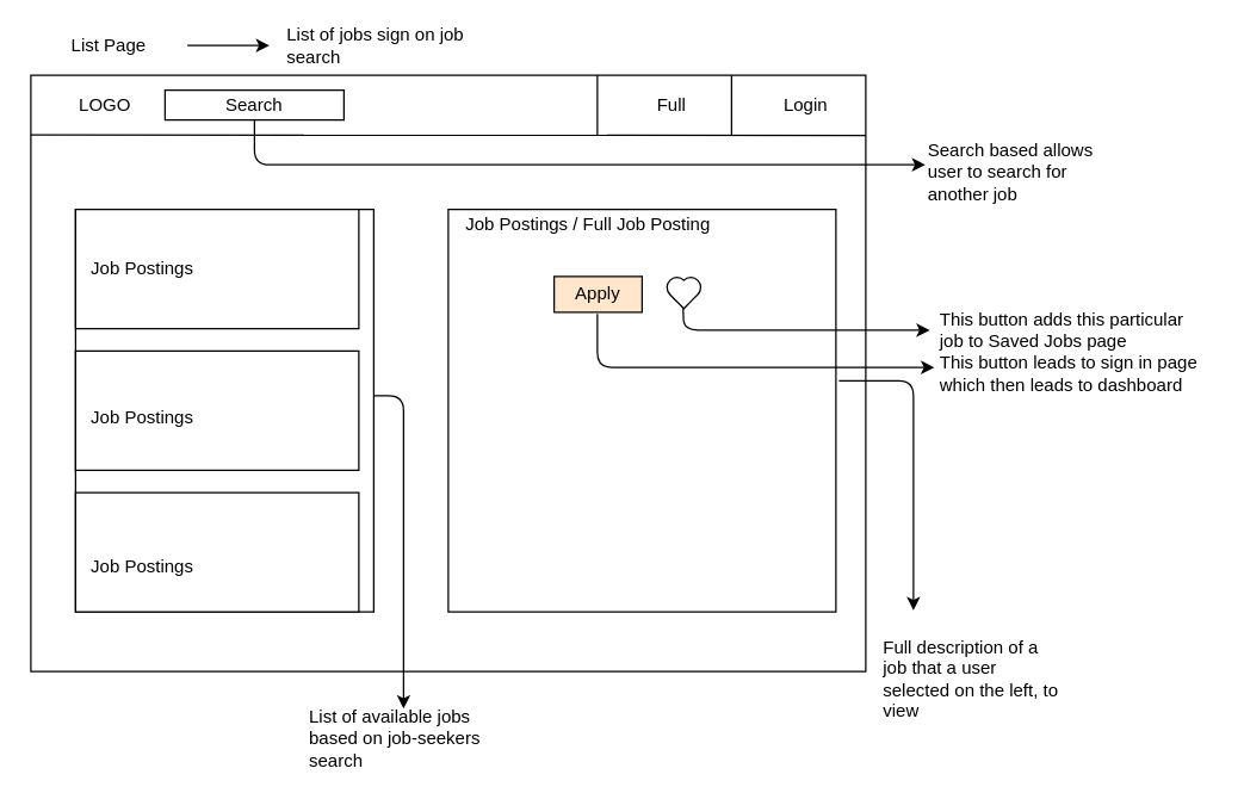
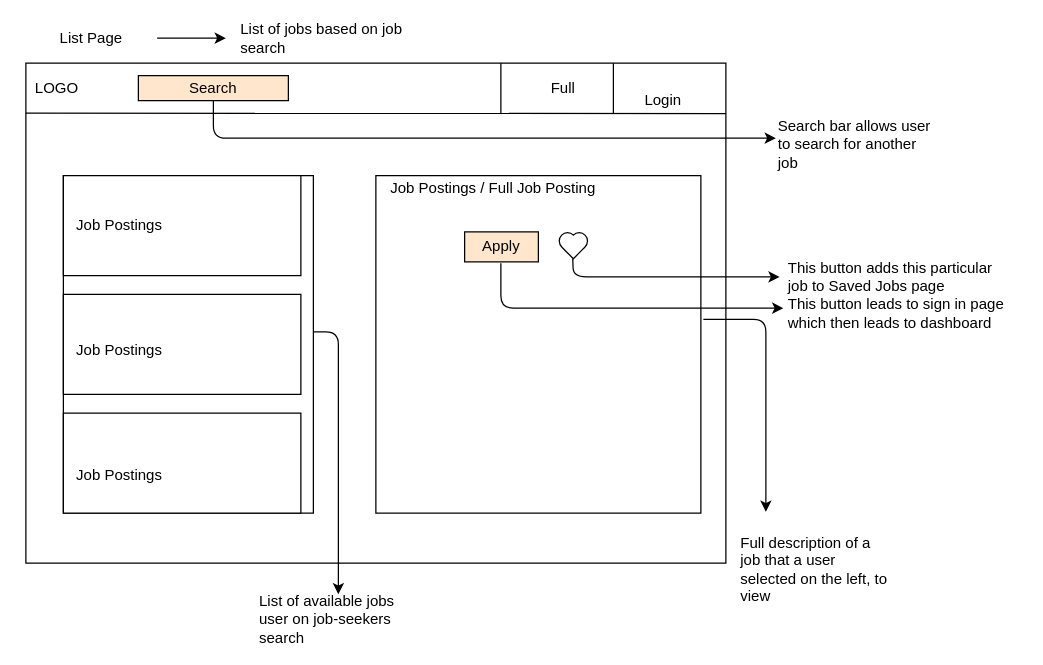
  <mxCell id="0" />
  <mxCell id="1" parent="0" />
  <mxCell id="2" value="" style="rounded=0;whiteSpace=wrap;html=1;" vertex="1" parent="1"><mxGeometry x="20" y="50" width="560" height="400" as="geometry" /></mxCell>
  <mxCell id="3" value="" style="endArrow=none;html=1;entryX=1;entryY=0.126;entryDx=0;entryDy=0;entryPerimeter=0;" edge="1" parent="1"><mxGeometry width="50" height="50" relative="1" as="geometry"><mxPoint x="20" y="90" as="sourcePoint" /><mxPoint x="580" y="90.32" as="targetPoint" /></mxGeometry></mxCell>
  <mxCell id="4" value="" style="rounded=0;whiteSpace=wrap;html=1;" vertex="1" parent="1"><mxGeometry x="50" y="140" width="200" height="270" as="geometry" /></mxCell>
  <mxCell id="5" value="" style="rounded=0;whiteSpace=wrap;html=1;" vertex="1" parent="1"><mxGeometry x="50" y="140" width="190" height="80" as="geometry" /></mxCell>
  <mxCell id="6" value="" style="rounded=0;whiteSpace=wrap;html=1;" vertex="1" parent="1"><mxGeometry x="50" y="235" width="190" height="80" as="geometry" /></mxCell>
  <mxCell id="7" value="" style="rounded=0;whiteSpace=wrap;html=1;" vertex="1" parent="1"><mxGeometry x="50" y="330" width="190" height="80" as="geometry" /></mxCell>
  <mxCell id="8" value="" style="rounded=0;whiteSpace=wrap;html=1;" vertex="1" parent="1"><mxGeometry x="300" y="140" width="260" height="270" as="geometry" /></mxCell>
  <mxCell id="9" value="Job Postings" style="text;html=1;strokeColor=none;fillColor=none;align=center;verticalAlign=middle;whiteSpace=wrap;rounded=0;" vertex="1" parent="1"><mxGeometry x="50" y="170" width="90" height="20" as="geometry" /></mxCell>
  <mxCell id="10" value="Job Postings" style="text;html=1;strokeColor=none;fillColor=none;align=center;verticalAlign=middle;whiteSpace=wrap;rounded=0;" vertex="1" parent="1"><mxGeometry x="50" y="270" width="90" height="20" as="geometry" /></mxCell>
  <mxCell id="11" value="Job Postings" style="text;html=1;strokeColor=none;fillColor=none;align=center;verticalAlign=middle;whiteSpace=wrap;rounded=0;" vertex="1" parent="1"><mxGeometry x="50" y="370" width="90" height="20" as="geometry" /></mxCell>
  <mxCell id="12" value="Job Postings / Full Job Posting" style="text;html=1;strokeColor=none;fillColor=none;align=center;verticalAlign=middle;whiteSpace=wrap;rounded=0;" vertex="1" parent="1"><mxGeometry x="289" y="140" width="210" height="20" as="geometry" /></mxCell>
- <mxCell id="13" value="LOGO" style="text;html=1;strokeColor=none;fillColor=none;align=center;verticalAlign=middle;whiteSpace=wrap;rounded=0;" vertex="1" parent="1"><mxGeometry x="50" y="60" width="40" height="20" as="geometry" /></mxCell>
+ <mxCell id="13" value="LOGO" style="text;html=1;strokeColor=none;fillColor=none;align=center;verticalAlign=middle;whiteSpace=wrap;rounded=0;" vertex="1" parent="1"><mxGeometry x="25" y="60" width="40" height="20" as="geometry" /></mxCell>
  <mxCell id="14" style="edgeStyle=orthogonalEdgeStyle;rounded=0;orthogonalLoop=1;jettySize=auto;html=1;" edge="1" parent="1" source="15"><mxGeometry relative="1" as="geometry"><mxPoint x="180" y="30" as="targetPoint" /></mxGeometry></mxCell>
  <mxCell id="15" value="List Page" style="text;html=1;strokeColor=none;fillColor=none;align=center;verticalAlign=middle;whiteSpace=wrap;rounded=0;" vertex="1" parent="1"><mxGeometry x="20" y="20" width="105" height="20" as="geometry" /></mxCell>
  <mxCell id="16" value="Full" style="text;html=1;strokeColor=none;fillColor=none;align=center;verticalAlign=middle;whiteSpace=wrap;rounded=0;" vertex="1" parent="1"><mxGeometry x="430" y="60" width="40" height="20" as="geometry" /></mxCell>
- <mxCell id="17" value="Login" style="text;html=1;strokeColor=none;fillColor=none;align=center;verticalAlign=middle;whiteSpace=wrap;rounded=0;" vertex="1" parent="1"><mxGeometry x="520" y="60" width="40" height="20" as="geometry" /></mxCell>
+ <mxCell id="17" value="Login" style="text;html=1;strokeColor=none;fillColor=none;align=center;verticalAlign=middle;whiteSpace=wrap;rounded=0;" vertex="1" parent="1"><mxGeometry x="510" y="70" width="40" height="20" as="geometry" /></mxCell>
  <mxCell id="18" value="" style="endArrow=none;html=1;" edge="1" parent="1"><mxGeometry width="50" height="50" relative="1" as="geometry"><mxPoint x="490" y="90" as="sourcePoint" /><mxPoint x="490" y="50" as="targetPoint" /></mxGeometry></mxCell>
  <mxCell id="19" value="" style="endArrow=none;html=1;" edge="1" parent="1"><mxGeometry width="50" height="50" relative="1" as="geometry"><mxPoint x="400" y="90" as="sourcePoint" /><mxPoint x="400" y="50" as="targetPoint" /></mxGeometry></mxCell>
- <mxCell id="20" value="List of jobs sign on job search&amp;nbsp;&amp;nbsp;" style="text;html=1;strokeColor=none;fillColor=none;align=left;verticalAlign=middle;whiteSpace=wrap;rounded=0;" vertex="1" parent="1"><mxGeometry x="190" y="20" width="160" height="20" as="geometry" /></mxCell>
- <mxCell id="21" value="Search" style="rounded=0;whiteSpace=wrap;html=1;" vertex="1" parent="1"><mxGeometry x="110" y="60" width="120" height="20" as="geometry" /></mxCell>
+ <mxCell id="20" value="List of jobs based on job search&amp;nbsp;&amp;nbsp;" style="text;html=1;strokeColor=none;fillColor=none;align=left;verticalAlign=middle;whiteSpace=wrap;rounded=0;" vertex="1" parent="1"><mxGeometry x="190" y="20" width="160" height="20" as="geometry" /></mxCell>
+ <mxCell id="21" value="Search" style="rounded=0;whiteSpace=wrap;html=1;fillColor=#ffe6cc;" vertex="1" parent="1"><mxGeometry x="110" y="60" width="120" height="20" as="geometry" /></mxCell>
  <mxCell id="22" value="" style="endArrow=classic;html=1;" edge="1" parent="1"><mxGeometry width="50" height="50" relative="1" as="geometry"><mxPoint x="250" y="265" as="sourcePoint" /><mxPoint x="270" y="475" as="targetPoint" /><Array as="points"><mxPoint x="270" y="265" /></Array></mxGeometry></mxCell>
- <mxCell id="23" value="List of available jobs based on job-seekers search" style="text;html=1;strokeColor=none;fillColor=none;align=left;verticalAlign=middle;whiteSpace=wrap;rounded=0;" vertex="1" parent="1"><mxGeometry x="205" y="480" width="130" height="30" as="geometry" /></mxCell>
+ <mxCell id="23" value="List of available jobs user on job-seekers search" style="text;html=1;strokeColor=none;fillColor=none;align=left;verticalAlign=middle;whiteSpace=wrap;rounded=0;" vertex="1" parent="1"><mxGeometry x="205" y="480" width="130" height="30" as="geometry" /></mxCell>
  <mxCell id="24" value="" style="endArrow=classic;html=1;" edge="1" parent="1"><mxGeometry width="50" height="50" relative="1" as="geometry"><mxPoint x="170" y="80" as="sourcePoint" /><mxPoint x="620" y="110" as="targetPoint" /><Array as="points"><mxPoint x="170" y="110" /></Array></mxGeometry></mxCell>
  <mxCell id="25" value="" style="endArrow=classic;html=1;" edge="1" parent="1"><mxGeometry width="50" height="50" relative="1" as="geometry"><mxPoint x="562" y="255" as="sourcePoint" /><mxPoint x="612" y="409" as="targetPoint" /><Array as="points"><mxPoint x="612" y="255" /></Array></mxGeometry></mxCell>
- <mxCell id="26" value="Search based allows user to search for another job" style="text;html=1;strokeColor=none;fillColor=none;align=left;verticalAlign=middle;whiteSpace=wrap;rounded=0;" vertex="1" parent="1"><mxGeometry x="620" y="90" width="130" height="50" as="geometry" /></mxCell>
+ <mxCell id="26" value="Search bar allows user to search for another job" style="text;html=1;strokeColor=none;fillColor=none;align=left;verticalAlign=middle;whiteSpace=wrap;rounded=0;" vertex="1" parent="1"><mxGeometry x="620" y="90" width="130" height="50" as="geometry" /></mxCell>
  <mxCell id="27" value="Full description of a job that a user selected on the left, to view" style="text;html=1;strokeColor=none;fillColor=none;align=left;verticalAlign=middle;whiteSpace=wrap;rounded=0;" vertex="1" parent="1"><mxGeometry x="590" y="430" width="120" height="50" as="geometry" /></mxCell>
  <mxCell id="28" value="Apply" style="rounded=0;whiteSpace=wrap;html=1;fillColor=#ffe6cc;" vertex="1" parent="1"><mxGeometry x="371" y="185" width="59" height="24" as="geometry" /></mxCell>
  <mxCell id="29" value="" style="verticalLabelPosition=bottom;verticalAlign=top;html=1;shape=mxgraph.basic.heart" vertex="1" parent="1"><mxGeometry x="446" y="185" width="24" height="21.5" as="geometry" /></mxCell>
  <mxCell id="30" value="" style="endArrow=classic;html=1;" edge="1" parent="1"><mxGeometry width="50" height="50" relative="1" as="geometry"><mxPoint x="400" y="210" as="sourcePoint" /><mxPoint x="626" y="246" as="targetPoint" /><Array as="points"><mxPoint x="400" y="246" /></Array></mxGeometry></mxCell>
  <mxCell id="31" value="" style="endArrow=classic;html=1;" edge="1" parent="1"><mxGeometry width="50" height="50" relative="1" as="geometry"><mxPoint x="457.5" y="206.5" as="sourcePoint" /><mxPoint x="623" y="221" as="targetPoint" /><Array as="points"><mxPoint x="458" y="221" /></Array></mxGeometry></mxCell>
  <mxCell id="32" value="This button adds this particular job to Saved Jobs page" style="text;html=1;strokeColor=none;fillColor=none;align=left;verticalAlign=middle;whiteSpace=wrap;rounded=0;" vertex="1" parent="1"><mxGeometry x="628" y="209" width="184" height="23" as="geometry" /></mxCell>
  <mxCell id="33" value="This button leads to sign in page which then leads to dashboard" style="text;html=1;strokeColor=none;fillColor=none;align=left;verticalAlign=middle;whiteSpace=wrap;rounded=0;" vertex="1" parent="1"><mxGeometry x="628" y="228.5" width="182" height="43" as="geometry" /></mxCell>
